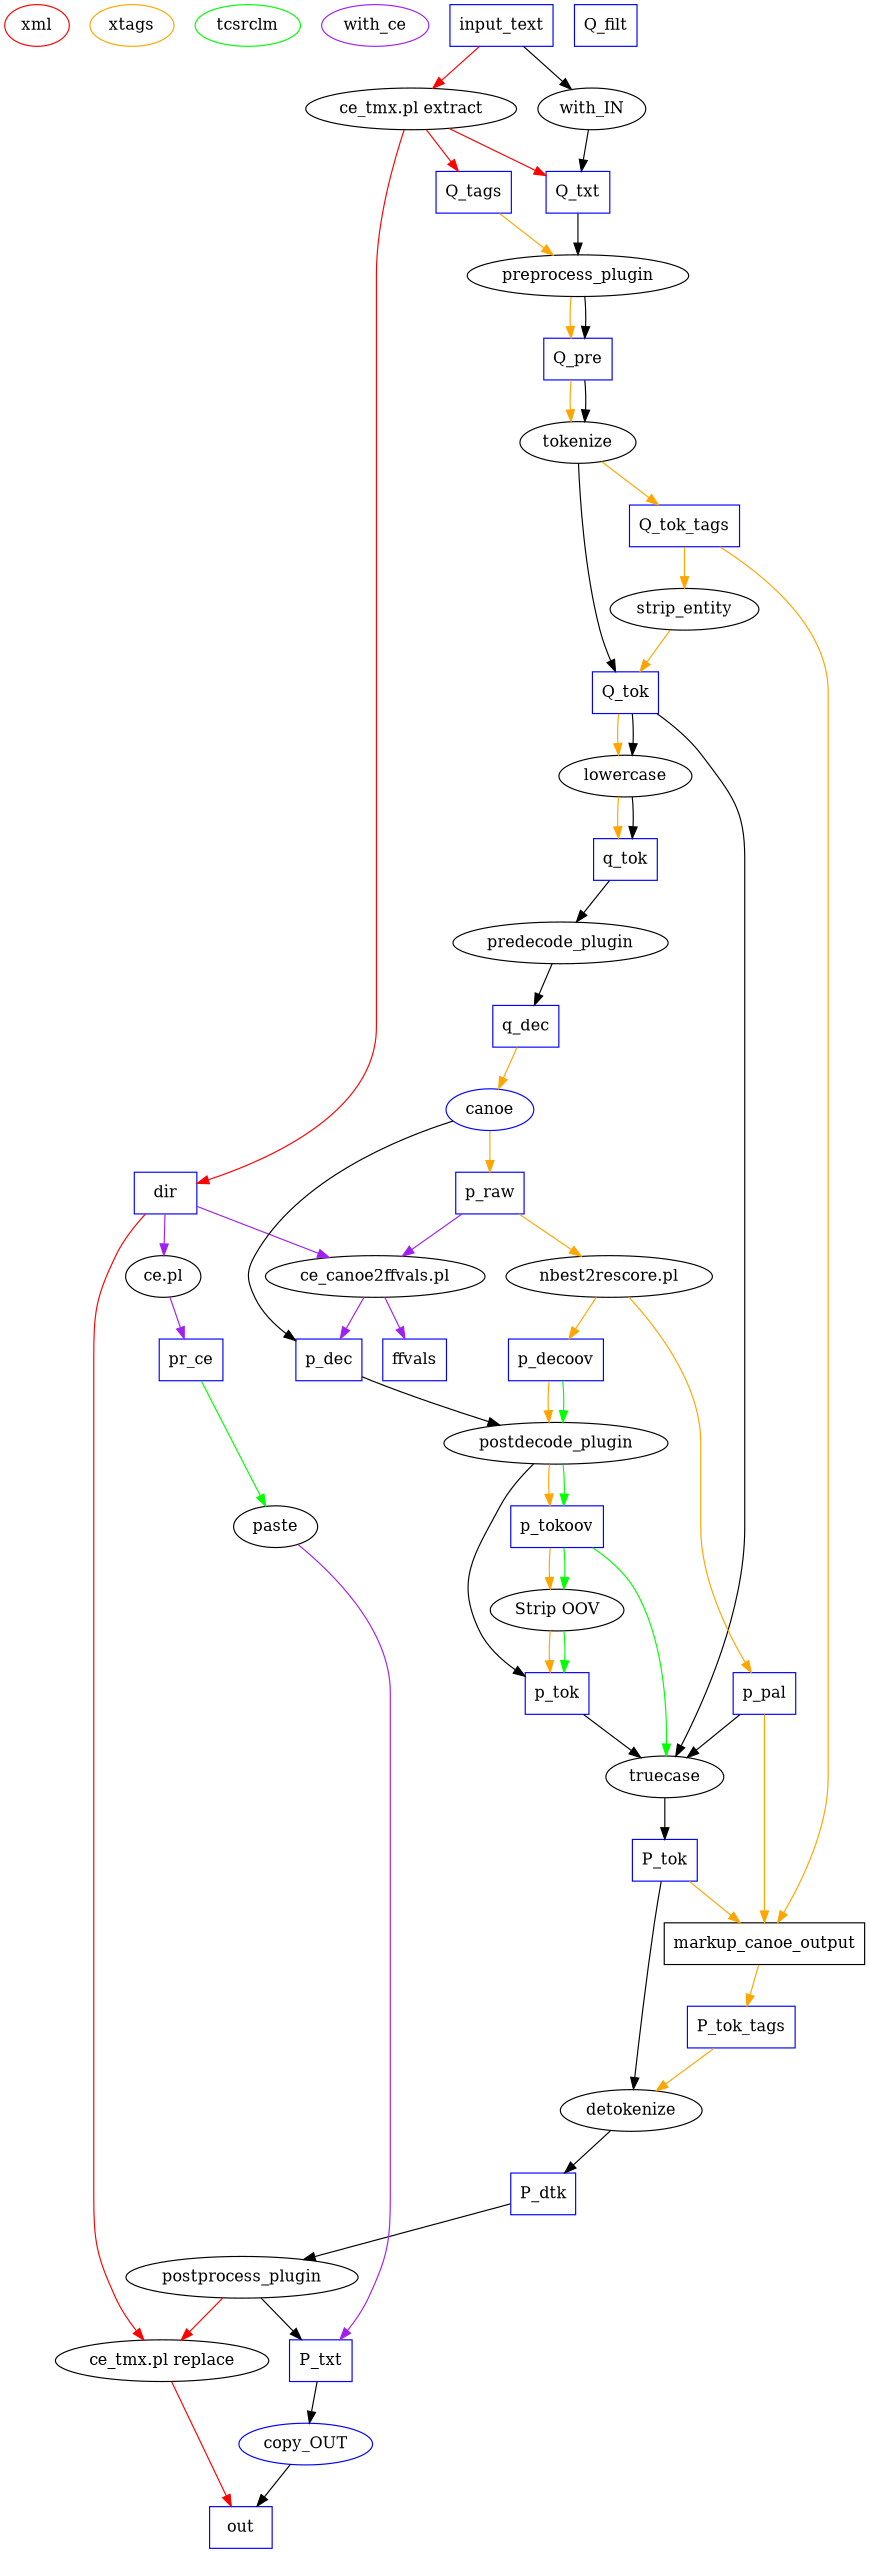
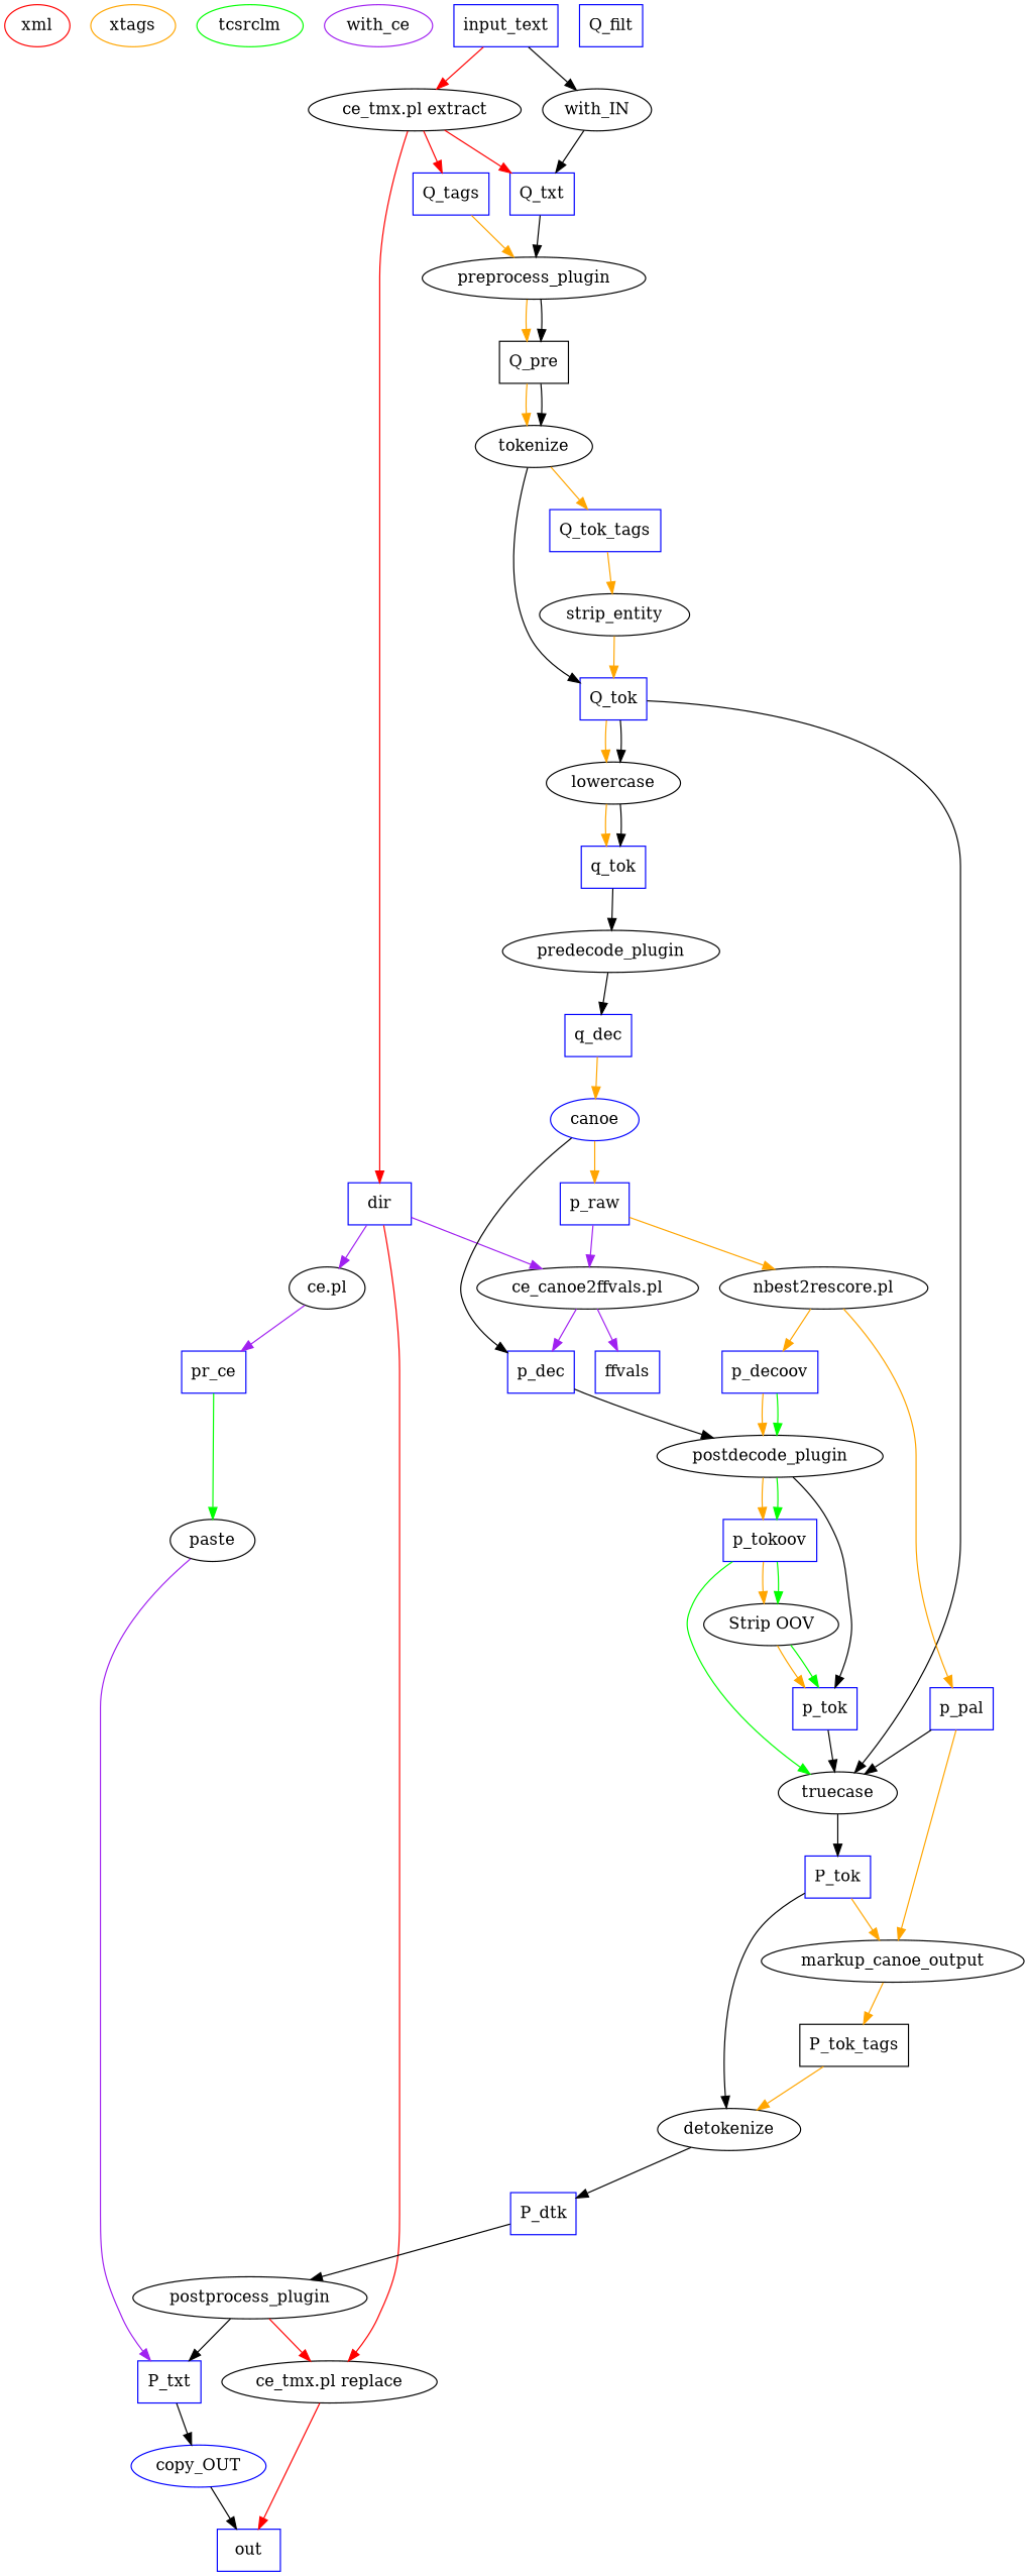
  digraph {
    node [color=blue]
    xml [color=red]
    xtags [color=orange]
    tcsrclm [color=green]
    with_ce [color=purple]
    input_text [shape=box]
    "ce_tmx.pl extract" [color=""]
    dir [shape=box]
    Q_txt [shape=box]
    Q_tags [shape=box]
    n10 [label=with_IN color=""]
    preprocess_plugin [color=""]
-   Q_pre [shape=box]
+   Q_pre [color=black shape=box]
    tokenize [color=""]
    Q_tok [shape=box]
    lowercase [color=""]
    Q_tok_tags [shape=box]
    strip_entity [color=""]
    q_tok [shape=box]
    q_dec [shape=box]
    canoe
    p_raw [shape=box]
    "nbest2rescore.pl" [color=""]
    p_decoov [shape=box]
    postdecode_plugin [color=""]
    p_pal [shape=box]
    p_tokoov [shape=box]
    "Strip OOV" [color=""]
    p_tok [shape=box]
    "ce_canoe2ffvals.pl" [color=""]
    p_dec [shape=box]
    ffvals [shape=box]
    predecode_plugin [color=""]
-   markup_canoe_output [shape=box color=""]
+   markup_canoe_output [color=""]
    P_tok [shape=box]
-   P_tok_tags [shape=box]
+   P_tok_tags [color=black shape=box]
    detokenize [color=""]
    truecase [color=""]
    P_dtk [shape=box]
    postprocess_plugin [color=""]
    P_txt [shape=box]
    "ce.pl" [color=""]
    pr_ce [shape=box]
    "ce_tmx.pl replace" [color=""]
    out [shape=box]
    paste [color=""]
    copy_OUT
    Q_filt [shape=box]
    subgraph sub_1 {
      xml
      xtags
      tcsrclm
      with_ce
    }
    subgraph sub_2 {
      subgraph sub_3 {
        input_text
        "ce_tmx.pl extract"
        dir
        Q_txt
        Q_tags
      }
      subgraph sub_4 {
        input_text
        Q_txt
        n10
      }
    }
    subgraph sub_5 {
      subgraph sub_6 {
        Q_tags
        preprocess_plugin
        Q_pre
        tokenize
        Q_tok
        lowercase
        Q_tok_tags
        strip_entity
        q_tok
      }
      subgraph sub_7 {
        Q_txt
        preprocess_plugin
        Q_pre
        tokenize
        Q_tok
        lowercase
        q_tok
      }
    }
    subgraph sub_8 {
      q_tok
      predecode_plugin
      subgraph sub_9 {
        q_dec
        canoe
        p_raw
        "nbest2rescore.pl"
        p_decoov
        postdecode_plugin
        p_pal
        p_tokoov
        "Strip OOV"
        p_tok
      }
      subgraph sub_10 {
        p_decoov
        postdecode_plugin
        p_tokoov
        "Strip OOV"
        p_tok
      }
      subgraph sub_11 {
        dir
        p_raw
        "ce_canoe2ffvals.pl"
        p_dec
        ffvals
      }
    }
    subgraph sub_12 {
      P_dtk
      postprocess_plugin
      P_txt
      subgraph sub_13 {
        Q_tok_tags
        p_pal
        markup_canoe_output
        P_tok
        P_tok_tags
        detokenize
      }
      subgraph sub_14 {
        Q_tok
        p_pal
        p_tok
        P_tok
        detokenize
        truecase
      }
      subgraph sub_15 {
        p_tokoov
        truecase
      }
    }
    subgraph sub_16 {
      subgraph sub_17 {
        dir
        "ce.pl"
        pr_ce
      }
    }
    subgraph sub_18 {
      subgraph sub_19 {
        dir
        P_txt
        "ce_tmx.pl replace"
        out
      }
      subgraph sub_20 {
        subgraph sub_21 {
          P_txt
          pr_ce
          paste
        }
        subgraph sub_22 {
          P_txt
          out
          copy_OUT
        }
      }
    }
    input_text -> "ce_tmx.pl extract" [color=red]
    input_text -> n10
    "ce_tmx.pl extract" -> dir [color=red]
    "ce_tmx.pl extract" -> Q_txt [color=red]
    "ce_tmx.pl extract" -> Q_tags [color=red]
    dir -> "ce_canoe2ffvals.pl" [color=purple]
    dir -> "ce.pl" [color=purple]
    dir -> "ce_tmx.pl replace" [color=red]
    Q_txt -> preprocess_plugin
    Q_tags -> preprocess_plugin [color=orange]
    n10 -> Q_txt
    preprocess_plugin -> Q_pre [color=orange]
    preprocess_plugin -> Q_pre
    Q_pre -> tokenize [color=orange]
    Q_pre -> tokenize
    tokenize -> Q_tok
    tokenize -> Q_tok_tags [color=orange]
    Q_tok -> lowercase [color=orange]
    Q_tok -> lowercase
    Q_tok -> truecase
    lowercase -> q_tok [color=orange]
    lowercase -> q_tok
    Q_tok_tags -> strip_entity [color=orange]
-   Q_tok_tags -> markup_canoe_output [color=orange]
    strip_entity -> Q_tok [color=orange]
    q_tok -> predecode_plugin
    q_dec -> canoe [color=orange]
    canoe -> p_raw [color=orange]
    canoe -> p_dec
    p_raw -> "nbest2rescore.pl" [color=orange]
    p_raw -> "ce_canoe2ffvals.pl" [color=purple]
    "nbest2rescore.pl" -> p_decoov [color=orange]
    "nbest2rescore.pl" -> p_pal [color=orange]
    p_decoov -> postdecode_plugin [color=orange]
    p_decoov -> postdecode_plugin [color=green]
    postdecode_plugin -> p_tokoov [color=orange]
    postdecode_plugin -> p_tokoov [color=green]
    postdecode_plugin -> p_tok
    p_pal -> markup_canoe_output [color=orange]
    p_pal -> truecase
    p_tokoov -> "Strip OOV" [color=orange]
    p_tokoov -> "Strip OOV" [color=green]
    p_tokoov -> truecase [color=green]
    "Strip OOV" -> p_tok [color=orange]
    "Strip OOV" -> p_tok [color=green]
    p_tok -> truecase
    "ce_canoe2ffvals.pl" -> p_dec [color=purple]
    "ce_canoe2ffvals.pl" -> ffvals [color=purple]
    p_dec -> postdecode_plugin
    predecode_plugin -> q_dec
    markup_canoe_output -> P_tok_tags [color=orange]
    P_tok -> markup_canoe_output [color=orange]
    P_tok -> detokenize
    P_tok_tags -> detokenize [color=orange]
    detokenize -> P_dtk
    truecase -> P_tok
    P_dtk -> postprocess_plugin
    postprocess_plugin -> P_txt
    postprocess_plugin -> "ce_tmx.pl replace" [color=red]
    P_txt -> copy_OUT
    "ce.pl" -> pr_ce [color=purple]
    pr_ce -> paste [color=green]
    "ce_tmx.pl replace" -> out [color=red]
    paste -> P_txt [color=purple]
    copy_OUT -> out
  }
